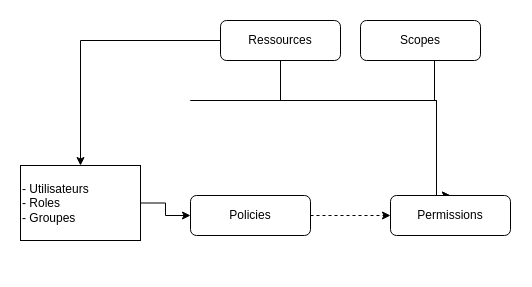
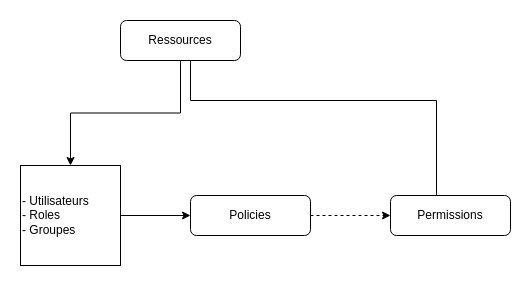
  <mxCell id="0" />
  <mxCell id="1" parent="0" />
  <mxCell id="2" value="" style="edgeStyle=orthogonalEdgeStyle;rounded=0;orthogonalLoop=1;jettySize=auto;html=1;" edge="1" parent="1" source="4" target="11"><mxGeometry relative="1" as="geometry" /></mxCell>
  <mxCell id="3" value="" style="edgeStyle=orthogonalEdgeStyle;rounded=0;orthogonalLoop=1;jettySize=auto;html=1;entryX=0.5;entryY=0;entryDx=0;entryDy=0;" edge="1" parent="1" source="4" target="7"><mxGeometry relative="1" as="geometry"><mxPoint x="340" y="240" as="targetPoint" /><Array as="points"><mxPoint x="190" y="100" /><mxPoint x="436" y="100" /><mxPoint x="436" y="235" /></Array></mxGeometry></mxCell>
- <mxCell id="4" value="Ressources" style="rounded=1;whiteSpace=wrap;html=1;fontSize=12;glass=0;strokeWidth=1;shadow=0;" parent="1" vertex="1"><mxGeometry x="220" y="20" width="120" height="40" as="geometry" /></mxCell>
- <mxCell id="5" value="" style="edgeStyle=orthogonalEdgeStyle;rounded=0;orthogonalLoop=1;jettySize=auto;html=1;entryX=0.5;entryY=0;entryDx=0;entryDy=0;" edge="1" parent="1" source="6" target="7"><mxGeometry relative="1" as="geometry"><mxPoint x="300" y="170" as="targetPoint" /><Array as="points"><mxPoint x="434" y="100" /><mxPoint x="436" y="100" /></Array></mxGeometry></mxCell>
- <mxCell id="6" value="Scopes" style="rounded=1;whiteSpace=wrap;html=1;fontSize=12;glass=0;strokeWidth=1;shadow=0;" vertex="1" parent="1"><mxGeometry x="360" y="20" width="120" height="40" as="geometry" /></mxCell>
+ <mxCell id="4" value="Ressources" style="rounded=1;whiteSpace=wrap;html=1;fontSize=12;glass=0;strokeWidth=1;shadow=0;" parent="1" vertex="1"><mxGeometry x="120" y="20" width="120" height="40" as="geometry" /></mxCell>
  <mxCell id="7" value="Permissions" style="rounded=1;whiteSpace=wrap;html=1;fontSize=12;glass=0;strokeWidth=1;shadow=0;" vertex="1" parent="1"><mxGeometry x="390" y="195" width="120" height="40" as="geometry" /></mxCell>
  <mxCell id="8" value="" style="edgeStyle=orthogonalEdgeStyle;rounded=0;orthogonalLoop=1;jettySize=auto;html=1;dashed=1;" edge="1" parent="1" source="9" target="7"><mxGeometry relative="1" as="geometry" /></mxCell>
  <mxCell id="9" value="Policies" style="rounded=1;whiteSpace=wrap;html=1;fontSize=12;glass=0;strokeWidth=1;shadow=0;" vertex="1" parent="1"><mxGeometry x="190" y="195" width="120" height="40" as="geometry" /></mxCell>
  <mxCell id="10" value="" style="edgeStyle=orthogonalEdgeStyle;rounded=0;orthogonalLoop=1;jettySize=auto;html=1;" edge="1" parent="1" source="11" target="9"><mxGeometry relative="1" as="geometry" /></mxCell>
- <mxCell id="11" value="&lt;div align=&quot;left&quot;&gt;- Utilisateurs&lt;/div&gt;&lt;div align=&quot;left&quot;&gt;- Roles&lt;/div&gt;&lt;div align=&quot;left&quot;&gt;- Groupes&lt;br&gt;&lt;/div&gt;" style="whiteSpace=wrap;html=1;aspect=fixed;align=left;" vertex="1" parent="1"><mxGeometry x="20" y="165" width="120" height="75" as="geometry" /></mxCell>
+ <mxCell id="11" value="&lt;div align=&quot;left&quot;&gt;- Utilisateurs&lt;/div&gt;&lt;div align=&quot;left&quot;&gt;- Roles&lt;/div&gt;&lt;div align=&quot;left&quot;&gt;- Groupes&lt;br&gt;&lt;/div&gt;" style="whiteSpace=wrap;html=1;aspect=fixed;align=left;" vertex="1" parent="1"><mxGeometry x="20" y="165" width="100" height="100" as="geometry" /></mxCell>
